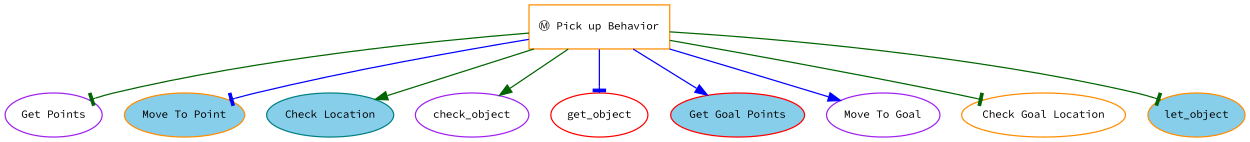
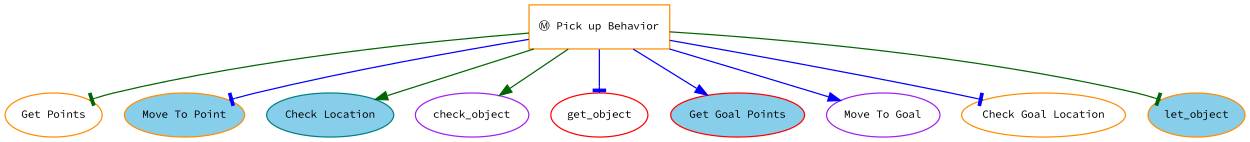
  digraph {
    fontname="Source Code Pro"
    ordering=out
    node [color=darkorange fillcolor=white fontcolor=black fontname="Source Code Pro" fontsize=9 shape=ellipse style=filled]
    edge [arrowhead=tee color=darkgreen fontname="Source Code Pro"]
    n1 [label="Ⓜ Pick up Behavior" shape=box]
-   n2 [color=purple label="Get Points"]
+   n2 [label="Get Points"]
    n3 [fillcolor=skyblue label="Move To Point"]
    n4 [color=teal fillcolor=skyblue label="Check Location"]
    n5 [color=purple label=check_object]
    n6 [color=red label=get_object]
    n7 [color=red fillcolor=skyblue label="Get Goal Points"]
    n8 [color=purple label="Move To Goal"]
    n9 [label="Check Goal Location"]
    n10 [fillcolor=skyblue label=let_object]
    n1 -> n2
    n1 -> n3 [color=blue]
    n1 -> n4 [arrowhead=normal]
    n1 -> n5 [arrowhead=normal]
    n1 -> n6 [color=blue]
    n1 -> n7 [arrowhead=normal color=blue]
    n1 -> n8 [arrowhead=normal color=blue]
-   n1 -> n9
+   n1 -> n9 [color=blue]
    n1 -> n10
  }
